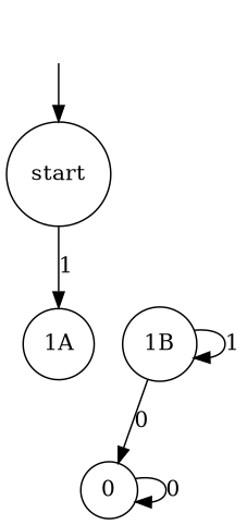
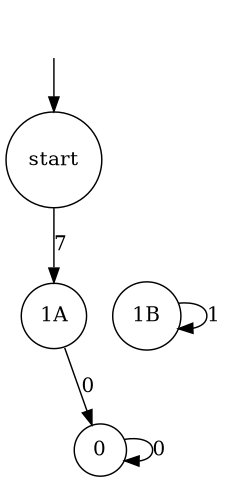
  digraph {
    node [shape=circle]
    "" [shape=none]
    start
    "1A"
    0
    "1B"
    "" -> start
-   start -> "1A" [label=1]
-   "1B" -> 0 [label=0]
+   start -> "1A" [label=7]
+   "1A" -> 0 [label=0]
    0 -> 0 [label=0]
    "1B" -> "1B" [label=1]
  }
